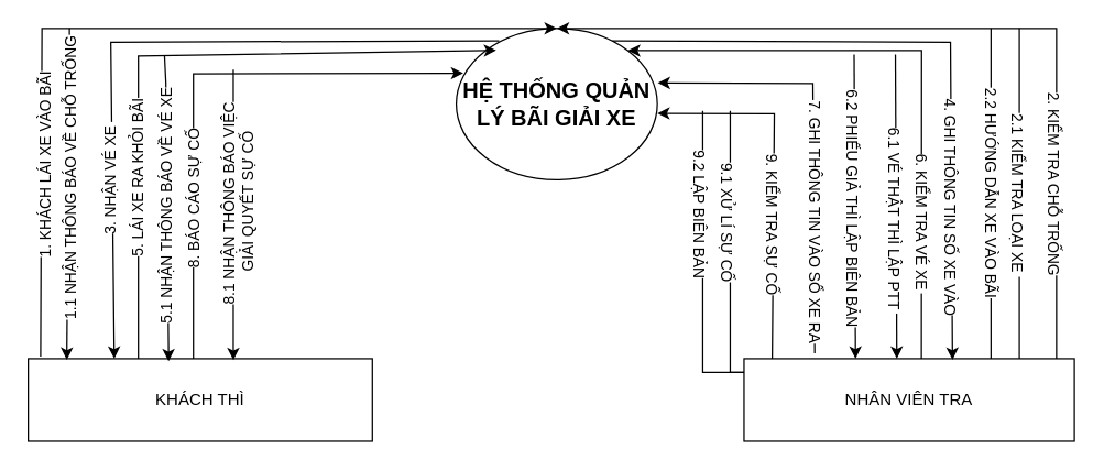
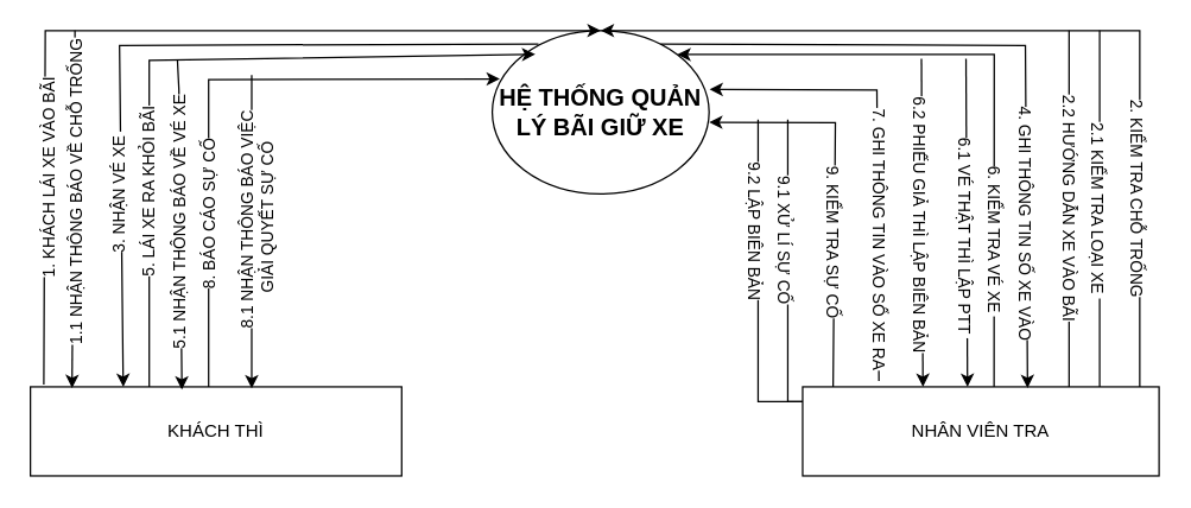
  <mxCell id="0" />
  <mxCell id="1" parent="0" />
- <mxCell id="2" value="HỆ THỐNG QUẢN LÝ BÃI GIẢI XE" style="ellipse;whiteSpace=wrap;html=1;fontSize=16;fontStyle=1" vertex="1" parent="1"><mxGeometry x="331" y="20" width="146" height="110" as="geometry" /></mxCell>
+ <mxCell id="2" value="HỆ THỐNG QUẢN LÝ BÃI GIỮ XE" style="ellipse;whiteSpace=wrap;html=1;fontSize=16;fontStyle=1" vertex="1" parent="1"><mxGeometry x="331" y="20" width="146" height="110" as="geometry" /></mxCell>
  <mxCell id="3" value="KHÁCH THÌ" style="rounded=0;whiteSpace=wrap;html=1;" vertex="1" parent="1"><mxGeometry x="20" y="260" width="250" height="60" as="geometry" /></mxCell>
  <mxCell id="4" value="NHÂN VIÊN TRA" style="rounded=0;whiteSpace=wrap;html=1;" vertex="1" parent="1"><mxGeometry x="540" y="260" width="240" height="60" as="geometry" /></mxCell>
  <mxCell id="5" value="" style="endArrow=classic;html=1;rounded=0;entryX=0.5;entryY=0;entryDx=0;entryDy=0;exitX=0.036;exitY=-0.026;exitDx=0;exitDy=0;exitPerimeter=0;" edge="1" parent="1" source="3" target="2"><mxGeometry width="50" height="50" relative="1" as="geometry"><mxPoint x="40" y="260" as="sourcePoint" /><mxPoint x="40" y="60" as="targetPoint" /><Array as="points"><mxPoint x="30" y="20" /></Array></mxGeometry></mxCell>
  <mxCell id="6" value="1. KHÁCH LÁI XE VÀO BÃI" style="edgeLabel;html=1;align=center;verticalAlign=middle;resizable=0;points=[];rotation=-90;" vertex="1" connectable="0" parent="5"><mxGeometry x="0.073" y="1" relative="1" as="geometry"><mxPoint x="-89" y="101" as="offset" /></mxGeometry></mxCell>
  <mxCell id="7" value="" style="endArrow=classic;html=1;rounded=0;entryX=0.5;entryY=0;entryDx=0;entryDy=0;" edge="1" parent="1" target="2"><mxGeometry width="50" height="50" relative="1" as="geometry"><mxPoint x="767" y="260" as="sourcePoint" /><mxPoint x="767" y="20" as="targetPoint" /><Array as="points"><mxPoint x="767" y="20" /></Array></mxGeometry></mxCell>
  <mxCell id="8" value="2. KIỂM TRA CHỖ TRỐNG" style="edgeLabel;html=1;align=center;verticalAlign=middle;resizable=0;points=[];rotation=90;" vertex="1" connectable="0" parent="7"><mxGeometry x="-0.577" y="1" relative="1" as="geometry"><mxPoint as="offset" /></mxGeometry></mxCell>
  <mxCell id="9" value="" style="endArrow=none;html=1;rounded=0;" edge="1" parent="1"><mxGeometry width="50" height="50" relative="1" as="geometry"><mxPoint x="740" y="260" as="sourcePoint" /><mxPoint x="740" y="20" as="targetPoint" /></mxGeometry></mxCell>
  <mxCell id="10" value="2.1 KIỂM TRA LOẠI XE&amp;nbsp;" style="edgeLabel;html=1;align=center;verticalAlign=middle;resizable=0;points=[];rotation=90;" vertex="1" connectable="0" parent="9"><mxGeometry x="0.376" relative="1" as="geometry"><mxPoint y="45" as="offset" /></mxGeometry></mxCell>
  <mxCell id="11" value="" style="endArrow=classic;html=1;rounded=0;exitX=0.213;exitY=0.082;exitDx=0;exitDy=0;exitPerimeter=0;entryX=0.25;entryY=0;entryDx=0;entryDy=0;" edge="1" parent="1" source="2" target="3"><mxGeometry width="50" height="50" relative="1" as="geometry"><mxPoint x="80" y="260" as="sourcePoint" /><mxPoint x="130" y="230" as="targetPoint" /><Array as="points"><mxPoint x="80" y="30" /></Array></mxGeometry></mxCell>
  <mxCell id="12" value="3. NHẬN VÉ XE&amp;nbsp;" style="edgeLabel;html=1;align=center;verticalAlign=middle;resizable=0;points=[];rotation=-90;" vertex="1" connectable="0" parent="11"><mxGeometry x="-0.502" y="-2" relative="1" as="geometry"><mxPoint x="-155" y="103" as="offset" /></mxGeometry></mxCell>
  <mxCell id="13" value="" style="endArrow=classic;html=1;rounded=0;entryX=0.112;entryY=0.013;entryDx=0;entryDy=0;entryPerimeter=0;" edge="1" parent="1" target="3"><mxGeometry width="50" height="50" relative="1" as="geometry"><mxPoint x="50" y="20" as="sourcePoint" /><mxPoint x="50" y="250" as="targetPoint" /></mxGeometry></mxCell>
  <mxCell id="14" value="1.1 NHẬN THÔNG BÁO VỀ CHỖ TRỐNG" style="edgeLabel;html=1;align=center;verticalAlign=middle;resizable=0;points=[];rotation=-90;" vertex="1" connectable="0" parent="13"><mxGeometry x="-0.18" y="1" relative="1" as="geometry"><mxPoint y="11" as="offset" /></mxGeometry></mxCell>
  <mxCell id="15" value="" style="endArrow=classic;html=1;rounded=0;exitX=0.777;exitY=0.082;exitDx=0;exitDy=0;exitPerimeter=0;entryX=0.631;entryY=0.013;entryDx=0;entryDy=0;entryPerimeter=0;" edge="1" parent="1" source="2" target="4"><mxGeometry width="50" height="50" relative="1" as="geometry"><mxPoint x="370" y="250" as="sourcePoint" /><mxPoint x="690" y="250" as="targetPoint" /><Array as="points"><mxPoint x="690" y="30" /></Array></mxGeometry></mxCell>
  <mxCell id="16" value="4. GHI THÔNG TIN SỐ XE VÀO" style="edgeLabel;html=1;align=center;verticalAlign=middle;resizable=0;points=[];rotation=90;" vertex="1" connectable="0" parent="15"><mxGeometry x="0.404" y="-4" relative="1" as="geometry"><mxPoint x="4" y="31" as="offset" /></mxGeometry></mxCell>
  <mxCell id="17" value="" style="endArrow=classic;html=1;rounded=0;" edge="1" parent="1"><mxGeometry width="50" height="50" relative="1" as="geometry"><mxPoint x="100" y="260" as="sourcePoint" /><mxPoint x="360" y="36" as="targetPoint" /><Array as="points"><mxPoint x="100" y="40" /></Array></mxGeometry></mxCell>
  <mxCell id="18" value="5. LÁI XE RA KHỎI BÃI" style="edgeLabel;html=1;align=center;verticalAlign=middle;resizable=0;points=[];rotation=-90;" vertex="1" connectable="0" parent="17"><mxGeometry x="-0.53" y="1" relative="1" as="geometry"><mxPoint y="-17" as="offset" /></mxGeometry></mxCell>
  <mxCell id="19" value="" style="endArrow=classic;html=1;rounded=0;entryX=0.408;entryY=0.032;entryDx=0;entryDy=0;entryPerimeter=0;" edge="1" parent="1" target="3"><mxGeometry width="50" height="50" relative="1" as="geometry"><mxPoint x="119" y="40" as="sourcePoint" /><mxPoint x="420" y="200" as="targetPoint" /><Array as="points"><mxPoint x="120" y="60" /></Array></mxGeometry></mxCell>
  <mxCell id="20" value="5.1 NHẬN THÔNG BÁO VỀ VÉ XE" style="edgeLabel;html=1;align=center;verticalAlign=middle;resizable=0;points=[];rotation=-90;" vertex="1" connectable="0" parent="19"><mxGeometry x="-0.353" relative="1" as="geometry"><mxPoint y="38" as="offset" /></mxGeometry></mxCell>
  <mxCell id="21" value="" style="endArrow=classic;html=1;rounded=0;entryX=1;entryY=0;entryDx=0;entryDy=0;exitX=0.537;exitY=0;exitDx=0;exitDy=0;exitPerimeter=0;" edge="1" parent="1" source="4" target="2"><mxGeometry width="50" height="50" relative="1" as="geometry"><mxPoint x="695" y="260" as="sourcePoint" /><mxPoint x="745" y="210" as="targetPoint" /><Array as="points"><mxPoint x="669" y="36" /></Array></mxGeometry></mxCell>
  <mxCell id="22" value="6. KIỂM TRA VÉ XE&amp;nbsp;" style="edgeLabel;html=1;align=center;verticalAlign=middle;resizable=0;points=[];rotation=90;" vertex="1" connectable="0" parent="21"><mxGeometry x="-0.327" relative="1" as="geometry"><mxPoint x="1" y="49" as="offset" /></mxGeometry></mxCell>
  <mxCell id="23" value="" style="endArrow=none;html=1;rounded=0;exitX=0.5;exitY=0;exitDx=0;exitDy=0;" edge="1" parent="1"><mxGeometry width="50" height="50" relative="1" as="geometry"><mxPoint x="719.41" y="260" as="sourcePoint" /><mxPoint x="719.41" y="20" as="targetPoint" /></mxGeometry></mxCell>
  <mxCell id="24" value="2.2 HƯỚNG DẪN XE VÀO BÃI" style="edgeLabel;html=1;align=center;verticalAlign=middle;resizable=0;points=[];rotation=90;" vertex="1" connectable="0" parent="23"><mxGeometry x="0.297" y="1" relative="1" as="geometry"><mxPoint x="2" y="35" as="offset" /></mxGeometry></mxCell>
  <mxCell id="25" value="" style="endArrow=classic;html=1;rounded=0;" edge="1" parent="1"><mxGeometry width="50" height="50" relative="1" as="geometry"><mxPoint x="650" y="39" as="sourcePoint" /><mxPoint x="651" y="260" as="targetPoint" /></mxGeometry></mxCell>
  <mxCell id="26" value="6.1 VÉ THẬT THÌ LẬP PTT&amp;nbsp;" style="edgeLabel;html=1;align=center;verticalAlign=middle;resizable=0;points=[];rotation=90;" vertex="1" connectable="0" parent="25"><mxGeometry x="-0.44" y="-2" relative="1" as="geometry"><mxPoint x="2" y="58" as="offset" /></mxGeometry></mxCell>
  <mxCell id="27" value="" style="endArrow=classic;html=1;rounded=0;" edge="1" parent="1"><mxGeometry width="50" height="50" relative="1" as="geometry"><mxPoint x="620" y="39" as="sourcePoint" /><mxPoint x="621" y="260" as="targetPoint" /></mxGeometry></mxCell>
  <mxCell id="28" value="6.2 PHIẾU GIẢ THÌ LẬP BIÊN BẢN" style="edgeLabel;html=1;align=center;verticalAlign=middle;resizable=0;points=[];rotation=90;" vertex="1" connectable="0" parent="27"><mxGeometry x="-0.44" y="-2" relative="1" as="geometry"><mxPoint x="2" y="49" as="offset" /></mxGeometry></mxCell>
  <mxCell id="29" value="" style="endArrow=classic;html=1;rounded=0;entryX=1.002;entryY=0.36;entryDx=0;entryDy=0;entryPerimeter=0;exitX=0.214;exitY=-0.066;exitDx=0;exitDy=0;exitPerimeter=0;" edge="1" parent="1" source="4" target="2"><mxGeometry width="50" height="50" relative="1" as="geometry"><mxPoint x="370" y="250" as="sourcePoint" /><mxPoint x="420" y="200" as="targetPoint" /><Array as="points"><mxPoint x="590" y="60" /></Array></mxGeometry></mxCell>
  <mxCell id="30" value="7. GHI THÔNG TIN VÀO SỔ XE RA" style="edgeLabel;html=1;align=center;verticalAlign=middle;resizable=0;points=[];rotation=90;" vertex="1" connectable="0" parent="29"><mxGeometry x="-0.131" y="-2" relative="1" as="geometry"><mxPoint y="38" as="offset" /></mxGeometry></mxCell>
  <mxCell id="31" value="" style="endArrow=classic;html=1;rounded=0;entryX=0.035;entryY=0.296;entryDx=0;entryDy=0;entryPerimeter=0;exitX=0.48;exitY=0;exitDx=0;exitDy=0;exitPerimeter=0;" edge="1" parent="1" source="3" target="2"><mxGeometry width="50" height="50" relative="1" as="geometry"><mxPoint x="140" y="250" as="sourcePoint" /><mxPoint x="420" y="200" as="targetPoint" /><Array as="points"><mxPoint x="140" y="53" /></Array></mxGeometry></mxCell>
  <mxCell id="32" value="8. BÁO CÁO SỰ CỐ" style="edgeLabel;html=1;align=center;verticalAlign=middle;resizable=0;points=[];rotation=-90;" vertex="1" connectable="0" parent="31"><mxGeometry x="-0.267" y="-3" relative="1" as="geometry"><mxPoint x="-3" y="33" as="offset" /></mxGeometry></mxCell>
  <mxCell id="33" value="" style="endArrow=classic;html=1;rounded=0;entryX=0.986;entryY=0.579;entryDx=0;entryDy=0;entryPerimeter=0;exitX=0.077;exitY=0.032;exitDx=0;exitDy=0;exitPerimeter=0;" edge="1" parent="1"><mxGeometry width="50" height="50" relative="1" as="geometry"><mxPoint x="560.52" y="260" as="sourcePoint" /><mxPoint x="476.996" y="81.77" as="targetPoint" /><Array as="points"><mxPoint x="562.04" y="82.08" /></Array></mxGeometry></mxCell>
  <mxCell id="34" value="9. KIỂM TRA SỰ CỐ" style="edgeLabel;html=1;align=center;verticalAlign=middle;resizable=0;points=[];rotation=90;" vertex="1" connectable="0" parent="33"><mxGeometry x="-0.041" y="1" relative="1" as="geometry"><mxPoint y="28" as="offset" /></mxGeometry></mxCell>
  <mxCell id="35" value="" style="endArrow=none;html=1;rounded=0;" edge="1" parent="1"><mxGeometry width="50" height="50" relative="1" as="geometry"><mxPoint x="540" y="270" as="sourcePoint" /><mxPoint x="530" y="80" as="targetPoint" /><Array as="points"><mxPoint x="530" y="270" /></Array></mxGeometry></mxCell>
  <mxCell id="36" value="9.1 XỬ LÍ SỰ CỐ" style="edgeLabel;html=1;align=center;verticalAlign=middle;resizable=0;points=[];rotation=90;" vertex="1" connectable="0" parent="35"><mxGeometry x="0.61" y="1" relative="1" as="geometry"><mxPoint y="41" as="offset" /></mxGeometry></mxCell>
  <mxCell id="37" value="" style="endArrow=none;html=1;rounded=0;" edge="1" parent="1"><mxGeometry width="50" height="50" relative="1" as="geometry"><mxPoint x="540" y="270" as="sourcePoint" /><mxPoint x="510" y="80" as="targetPoint" /><Array as="points"><mxPoint x="510" y="270" /></Array></mxGeometry></mxCell>
  <mxCell id="38" value="9.2 LẬP BIÊN BẢN" style="edgeLabel;html=1;align=center;verticalAlign=middle;resizable=0;points=[];rotation=90;" vertex="1" connectable="0" parent="37"><mxGeometry x="0.61" y="1" relative="1" as="geometry"><mxPoint y="31" as="offset" /></mxGeometry></mxCell>
  <mxCell id="39" value="" style="endArrow=classic;html=1;rounded=0;entryX=0.596;entryY=0.017;entryDx=0;entryDy=0;entryPerimeter=0;" edge="1" parent="1" target="3"><mxGeometry width="50" height="50" relative="1" as="geometry"><mxPoint x="169" y="50" as="sourcePoint" /><mxPoint x="480" y="120" as="targetPoint" /></mxGeometry></mxCell>
  <mxCell id="40" value="8.1 NHẬN THÔNG BÁO VIỆC&lt;br&gt;&amp;nbsp;GIẢI QUYẾT SỰ CỐ" style="edgeLabel;html=1;align=center;verticalAlign=middle;resizable=0;points=[];rotation=-90;" vertex="1" connectable="0" parent="39"><mxGeometry x="-0.062" y="3" relative="1" as="geometry"><mxPoint as="offset" /></mxGeometry></mxCell>
